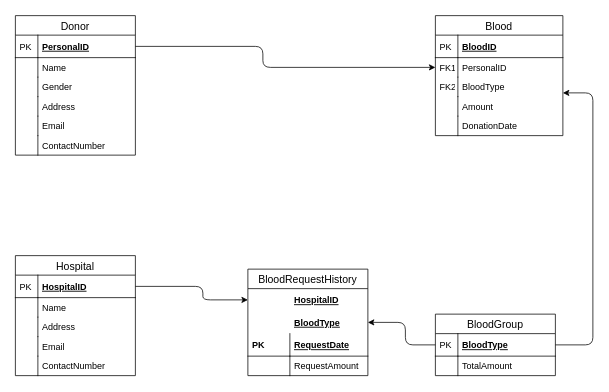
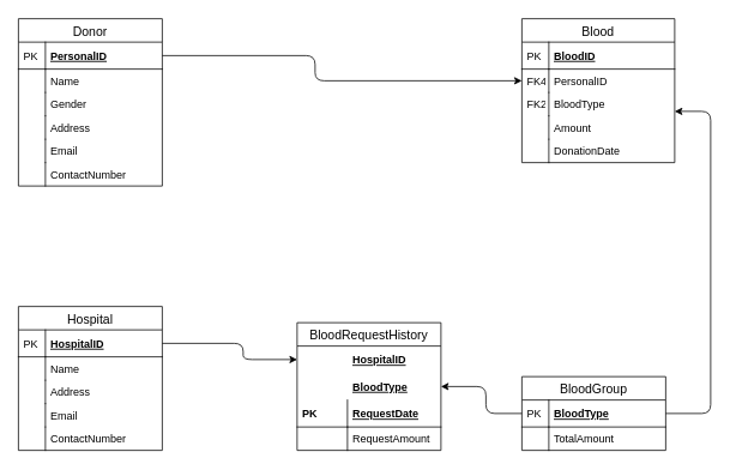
  <mxCell id="0" />
  <mxCell id="1" parent="0" />
  <mxCell id="2" value="" style="endArrow=classic;html=1;exitX=1;exitY=0.5;exitDx=0;exitDy=0;entryX=0;entryY=0.5;entryDx=0;entryDy=0;" parent="1" source="18" target="33" edge="1"><mxGeometry width="50" height="50" relative="1" as="geometry"><mxPoint x="370" y="320" as="sourcePoint" /><mxPoint x="420" y="270" as="targetPoint" /><Array as="points"><mxPoint x="350" y="61" /><mxPoint x="350" y="89" /></Array></mxGeometry></mxCell>
  <mxCell id="3" value="" style="endArrow=classic;html=1;exitX=1;exitY=0.5;exitDx=0;exitDy=0;entryX=0;entryY=0.5;entryDx=0;entryDy=0;" parent="1" source="7" target="42" edge="1"><mxGeometry width="50" height="50" relative="1" as="geometry"><mxPoint x="370" y="320" as="sourcePoint" /><mxPoint x="420" y="270" as="targetPoint" /><Array as="points"><mxPoint x="270" y="381" /><mxPoint x="270" y="399" /></Array></mxGeometry></mxCell>
  <mxCell id="4" value="" style="endArrow=classic;html=1;exitX=0;exitY=0.5;exitDx=0;exitDy=0;entryX=1;entryY=0.5;entryDx=0;entryDy=0;" parent="1" source="49" target="43" edge="1"><mxGeometry width="50" height="50" relative="1" as="geometry"><mxPoint x="370" y="320" as="sourcePoint" /><mxPoint x="420" y="270" as="targetPoint" /><Array as="points"><mxPoint x="540" y="459" /><mxPoint x="540" y="429" /></Array></mxGeometry></mxCell>
  <mxCell id="5" value="" style="endArrow=classic;html=1;exitX=1;exitY=0.5;exitDx=0;exitDy=0;entryX=1;entryY=0.808;entryDx=0;entryDy=0;entryPerimeter=0;" parent="1" source="49" target="35" edge="1"><mxGeometry width="50" height="50" relative="1" as="geometry"><mxPoint x="370" y="320" as="sourcePoint" /><mxPoint x="420" y="270" as="targetPoint" /><Array as="points"><mxPoint x="790" y="459" /><mxPoint x="790" y="123" /></Array></mxGeometry></mxCell>
  <mxCell id="6" value="Hospital" style="swimlane;fontStyle=0;childLayout=stackLayout;horizontal=1;startSize=26;horizontalStack=0;resizeParent=1;resizeParentMax=0;resizeLast=0;collapsible=1;marginBottom=0;align=center;fontSize=14;" parent="1" vertex="1"><mxGeometry x="20" y="340" width="160" height="160" as="geometry" /></mxCell>
  <mxCell id="7" value="HospitalID" style="shape=partialRectangle;top=0;left=0;right=0;bottom=1;align=left;verticalAlign=middle;fillColor=none;spacingLeft=34;spacingRight=4;overflow=hidden;rotatable=0;points=[[0,0.5],[1,0.5]];portConstraint=eastwest;dropTarget=0;fontStyle=5;fontSize=12;" parent="6" vertex="1"><mxGeometry y="26" width="160" height="30" as="geometry" /></mxCell>
  <mxCell id="8" value="PK" style="shape=partialRectangle;top=0;left=0;bottom=0;fillColor=none;align=left;verticalAlign=middle;spacingLeft=4;spacingRight=4;overflow=hidden;rotatable=0;points=[];portConstraint=eastwest;part=1;fontSize=12;" parent="7" vertex="1" connectable="0"><mxGeometry width="30" height="30" as="geometry" /></mxCell>
  <mxCell id="9" value="Name" style="shape=partialRectangle;top=0;left=0;right=0;bottom=0;align=left;verticalAlign=top;fillColor=none;spacingLeft=34;spacingRight=4;overflow=hidden;rotatable=0;points=[[0,0.5],[1,0.5]];portConstraint=eastwest;dropTarget=0;fontSize=12;" parent="6" vertex="1"><mxGeometry y="56" width="160" height="26" as="geometry" /></mxCell>
  <mxCell id="10" value="" style="shape=partialRectangle;top=0;left=0;bottom=0;fillColor=none;align=left;verticalAlign=top;spacingLeft=4;spacingRight=4;overflow=hidden;rotatable=0;points=[];portConstraint=eastwest;part=1;fontSize=12;" parent="9" vertex="1" connectable="0"><mxGeometry width="30" height="26" as="geometry" /></mxCell>
  <mxCell id="11" value="Address" style="shape=partialRectangle;top=0;left=0;right=0;bottom=0;align=left;verticalAlign=top;fillColor=none;spacingLeft=34;spacingRight=4;overflow=hidden;rotatable=0;points=[[0,0.5],[1,0.5]];portConstraint=eastwest;dropTarget=0;fontSize=12;" parent="6" vertex="1"><mxGeometry y="82" width="160" height="26" as="geometry" /></mxCell>
  <mxCell id="12" value="" style="shape=partialRectangle;top=0;left=0;bottom=0;fillColor=none;align=left;verticalAlign=top;spacingLeft=4;spacingRight=4;overflow=hidden;rotatable=0;points=[];portConstraint=eastwest;part=1;fontSize=12;" parent="11" vertex="1" connectable="0"><mxGeometry width="30" height="26" as="geometry" /></mxCell>
  <mxCell id="13" value="Email" style="shape=partialRectangle;top=0;left=0;right=0;bottom=0;align=left;verticalAlign=top;fillColor=none;spacingLeft=34;spacingRight=4;overflow=hidden;rotatable=0;points=[[0,0.5],[1,0.5]];portConstraint=eastwest;dropTarget=0;fontSize=12;" parent="6" vertex="1"><mxGeometry y="108" width="160" height="26" as="geometry" /></mxCell>
  <mxCell id="14" value="" style="shape=partialRectangle;top=0;left=0;bottom=0;fillColor=none;align=left;verticalAlign=top;spacingLeft=4;spacingRight=4;overflow=hidden;rotatable=0;points=[];portConstraint=eastwest;part=1;fontSize=12;" parent="13" vertex="1" connectable="0"><mxGeometry width="30" height="26" as="geometry" /></mxCell>
  <mxCell id="15" value="ContactNumber" style="shape=partialRectangle;top=0;left=0;right=0;bottom=0;align=left;verticalAlign=top;fillColor=none;spacingLeft=34;spacingRight=4;overflow=hidden;rotatable=0;points=[[0,0.5],[1,0.5]];portConstraint=eastwest;dropTarget=0;fontSize=12;" parent="6" vertex="1"><mxGeometry y="134" width="160" height="26" as="geometry" /></mxCell>
  <mxCell id="16" value="" style="shape=partialRectangle;top=0;left=0;bottom=0;fillColor=none;align=left;verticalAlign=top;spacingLeft=4;spacingRight=4;overflow=hidden;rotatable=0;points=[];portConstraint=eastwest;part=1;fontSize=12;" parent="15" vertex="1" connectable="0"><mxGeometry width="30" height="26" as="geometry" /></mxCell>
  <mxCell id="17" value="Donor" style="swimlane;fontStyle=0;childLayout=stackLayout;horizontal=1;startSize=26;horizontalStack=0;resizeParent=1;resizeParentMax=0;resizeLast=0;collapsible=1;marginBottom=0;align=center;fontSize=14;" parent="1" vertex="1"><mxGeometry x="20" y="20" width="160" height="186" as="geometry" /></mxCell>
  <mxCell id="18" value="PersonalID" style="shape=partialRectangle;top=0;left=0;right=0;bottom=1;align=left;verticalAlign=middle;fillColor=none;spacingLeft=34;spacingRight=4;overflow=hidden;rotatable=0;points=[[0,0.5],[1,0.5]];portConstraint=eastwest;dropTarget=0;fontStyle=5;fontSize=12;" parent="17" vertex="1"><mxGeometry y="26" width="160" height="30" as="geometry" /></mxCell>
  <mxCell id="19" value="PK" style="shape=partialRectangle;top=0;left=0;bottom=0;fillColor=none;align=left;verticalAlign=middle;spacingLeft=4;spacingRight=4;overflow=hidden;rotatable=0;points=[];portConstraint=eastwest;part=1;fontSize=12;" parent="18" vertex="1" connectable="0"><mxGeometry width="30" height="30" as="geometry" /></mxCell>
  <mxCell id="20" value="Name" style="shape=partialRectangle;top=0;left=0;right=0;bottom=0;align=left;verticalAlign=top;fillColor=none;spacingLeft=34;spacingRight=4;overflow=hidden;rotatable=0;points=[[0,0.5],[1,0.5]];portConstraint=eastwest;dropTarget=0;fontSize=12;" parent="17" vertex="1"><mxGeometry y="56" width="160" height="26" as="geometry" /></mxCell>
  <mxCell id="21" value="" style="shape=partialRectangle;top=0;left=0;bottom=0;fillColor=none;align=left;verticalAlign=top;spacingLeft=4;spacingRight=4;overflow=hidden;rotatable=0;points=[];portConstraint=eastwest;part=1;fontSize=12;" parent="20" vertex="1" connectable="0"><mxGeometry width="30" height="26" as="geometry" /></mxCell>
  <mxCell id="22" value="Gender" style="shape=partialRectangle;top=0;left=0;right=0;bottom=0;align=left;verticalAlign=top;fillColor=none;spacingLeft=34;spacingRight=4;overflow=hidden;rotatable=0;points=[[0,0.5],[1,0.5]];portConstraint=eastwest;dropTarget=0;fontSize=12;" parent="17" vertex="1"><mxGeometry y="82" width="160" height="26" as="geometry" /></mxCell>
  <mxCell id="23" value="" style="shape=partialRectangle;top=0;left=0;bottom=0;fillColor=none;align=left;verticalAlign=top;spacingLeft=4;spacingRight=4;overflow=hidden;rotatable=0;points=[];portConstraint=eastwest;part=1;fontSize=12;" parent="22" vertex="1" connectable="0"><mxGeometry width="30" height="26" as="geometry" /></mxCell>
  <mxCell id="24" value="Address" style="shape=partialRectangle;top=0;left=0;right=0;bottom=0;align=left;verticalAlign=top;fillColor=none;spacingLeft=34;spacingRight=4;overflow=hidden;rotatable=0;points=[[0,0.5],[1,0.5]];portConstraint=eastwest;dropTarget=0;fontSize=12;" parent="17" vertex="1"><mxGeometry y="108" width="160" height="26" as="geometry" /></mxCell>
  <mxCell id="25" value="" style="shape=partialRectangle;top=0;left=0;bottom=0;fillColor=none;align=left;verticalAlign=top;spacingLeft=4;spacingRight=4;overflow=hidden;rotatable=0;points=[];portConstraint=eastwest;part=1;fontSize=12;" parent="24" vertex="1" connectable="0"><mxGeometry width="30" height="26" as="geometry" /></mxCell>
  <mxCell id="26" value="Email" style="shape=partialRectangle;top=0;left=0;right=0;bottom=0;align=left;verticalAlign=top;fillColor=none;spacingLeft=34;spacingRight=4;overflow=hidden;rotatable=0;points=[[0,0.5],[1,0.5]];portConstraint=eastwest;dropTarget=0;fontSize=12;" parent="17" vertex="1"><mxGeometry y="134" width="160" height="26" as="geometry" /></mxCell>
  <mxCell id="27" value="" style="shape=partialRectangle;top=0;left=0;bottom=0;fillColor=none;align=left;verticalAlign=top;spacingLeft=4;spacingRight=4;overflow=hidden;rotatable=0;points=[];portConstraint=eastwest;part=1;fontSize=12;" parent="26" vertex="1" connectable="0"><mxGeometry width="30" height="26" as="geometry" /></mxCell>
  <mxCell id="28" value="ContactNumber" style="shape=partialRectangle;top=0;left=0;right=0;bottom=0;align=left;verticalAlign=top;fillColor=none;spacingLeft=34;spacingRight=4;overflow=hidden;rotatable=0;points=[[0,0.5],[1,0.5]];portConstraint=eastwest;dropTarget=0;fontSize=12;" parent="17" vertex="1"><mxGeometry y="160" width="160" height="26" as="geometry" /></mxCell>
  <mxCell id="29" value="" style="shape=partialRectangle;top=0;left=0;bottom=0;fillColor=none;align=left;verticalAlign=top;spacingLeft=4;spacingRight=4;overflow=hidden;rotatable=0;points=[];portConstraint=eastwest;part=1;fontSize=12;" parent="28" vertex="1" connectable="0"><mxGeometry width="30" height="26.0" as="geometry" /></mxCell>
  <mxCell id="30" value="Blood" style="swimlane;fontStyle=0;childLayout=stackLayout;horizontal=1;startSize=26;horizontalStack=0;resizeParent=1;resizeParentMax=0;resizeLast=0;collapsible=1;marginBottom=0;align=center;fontSize=14;" parent="1" vertex="1"><mxGeometry x="580" y="20" width="170" height="160" as="geometry"><mxRectangle x="414" y="188" width="70" height="26" as="alternateBounds" /></mxGeometry></mxCell>
  <mxCell id="31" value="BloodID" style="shape=partialRectangle;top=0;left=0;right=0;bottom=1;align=left;verticalAlign=middle;fillColor=none;spacingLeft=34;spacingRight=4;overflow=hidden;rotatable=0;points=[[0,0.5],[1,0.5]];portConstraint=eastwest;dropTarget=0;fontStyle=5;fontSize=12;" parent="30" vertex="1"><mxGeometry y="26" width="170" height="30" as="geometry" /></mxCell>
  <mxCell id="32" value="PK" style="shape=partialRectangle;top=0;left=0;bottom=0;fillColor=none;align=left;verticalAlign=middle;spacingLeft=4;spacingRight=4;overflow=hidden;rotatable=0;points=[];portConstraint=eastwest;part=1;fontSize=12;" parent="31" vertex="1" connectable="0"><mxGeometry width="30" height="30" as="geometry" /></mxCell>
  <mxCell id="33" value="PersonalID" style="shape=partialRectangle;top=0;left=0;right=0;bottom=0;align=left;verticalAlign=top;fillColor=none;spacingLeft=34;spacingRight=4;overflow=hidden;rotatable=0;points=[[0,0.5],[1,0.5]];portConstraint=eastwest;dropTarget=0;fontSize=12;" parent="30" vertex="1"><mxGeometry y="56" width="170" height="26" as="geometry" /></mxCell>
- <mxCell id="34" value="FK1" style="shape=partialRectangle;top=0;left=0;bottom=0;fillColor=none;align=left;verticalAlign=top;spacingLeft=4;spacingRight=4;overflow=hidden;rotatable=0;points=[];portConstraint=eastwest;part=1;fontSize=12;" parent="33" vertex="1" connectable="0"><mxGeometry width="30" height="26" as="geometry" /></mxCell>
+ <mxCell id="34" value="FK4" style="shape=partialRectangle;top=0;left=0;bottom=0;fillColor=none;align=left;verticalAlign=top;spacingLeft=4;spacingRight=4;overflow=hidden;rotatable=0;points=[];portConstraint=eastwest;part=1;fontSize=12;" parent="33" vertex="1" connectable="0"><mxGeometry width="30" height="26" as="geometry" /></mxCell>
  <mxCell id="35" value="BloodType" style="shape=partialRectangle;top=0;left=0;right=0;bottom=0;align=left;verticalAlign=top;fillColor=none;spacingLeft=34;spacingRight=4;overflow=hidden;rotatable=0;points=[[0,0.5],[1,0.5]];portConstraint=eastwest;dropTarget=0;fontSize=12;" parent="30" vertex="1"><mxGeometry y="82" width="170" height="26" as="geometry" /></mxCell>
  <mxCell id="36" value="FK2" style="shape=partialRectangle;top=0;left=0;bottom=0;fillColor=none;align=left;verticalAlign=top;spacingLeft=4;spacingRight=4;overflow=hidden;rotatable=0;points=[];portConstraint=eastwest;part=1;fontSize=12;" parent="35" vertex="1" connectable="0"><mxGeometry width="30" height="26" as="geometry" /></mxCell>
  <mxCell id="37" value="Amount" style="shape=partialRectangle;top=0;left=0;right=0;bottom=0;align=left;verticalAlign=top;fillColor=none;spacingLeft=34;spacingRight=4;overflow=hidden;rotatable=0;points=[[0,0.5],[1,0.5]];portConstraint=eastwest;dropTarget=0;fontSize=12;" parent="30" vertex="1"><mxGeometry y="108" width="170" height="26" as="geometry" /></mxCell>
  <mxCell id="38" value="" style="shape=partialRectangle;top=0;left=0;bottom=0;fillColor=none;align=left;verticalAlign=top;spacingLeft=4;spacingRight=4;overflow=hidden;rotatable=0;points=[];portConstraint=eastwest;part=1;fontSize=12;" parent="37" vertex="1" connectable="0"><mxGeometry width="30" height="26" as="geometry" /></mxCell>
  <mxCell id="39" value="DonationDate" style="shape=partialRectangle;top=0;left=0;right=0;bottom=0;align=left;verticalAlign=top;fillColor=none;spacingLeft=34;spacingRight=4;overflow=hidden;rotatable=0;points=[[0,0.5],[1,0.5]];portConstraint=eastwest;dropTarget=0;fontSize=12;" parent="30" vertex="1"><mxGeometry y="134" width="170" height="26" as="geometry" /></mxCell>
  <mxCell id="40" value="" style="shape=partialRectangle;top=0;left=0;bottom=0;fillColor=none;align=left;verticalAlign=top;spacingLeft=4;spacingRight=4;overflow=hidden;rotatable=0;points=[];portConstraint=eastwest;part=1;fontSize=12;" parent="39" vertex="1" connectable="0"><mxGeometry width="30" height="26" as="geometry" /></mxCell>
  <mxCell id="41" value="BloodRequestHistory" style="swimlane;fontStyle=0;childLayout=stackLayout;horizontal=1;startSize=26;horizontalStack=0;resizeParent=1;resizeParentMax=0;resizeLast=0;collapsible=1;marginBottom=0;align=center;fontSize=14;" parent="1" vertex="1"><mxGeometry x="330" y="358" width="160" height="142" as="geometry" /></mxCell>
  <mxCell id="42" value="HospitalID" style="shape=partialRectangle;top=0;left=0;right=0;bottom=0;align=left;verticalAlign=middle;fillColor=none;spacingLeft=60;spacingRight=4;overflow=hidden;rotatable=0;points=[[0,0.5],[1,0.5]];portConstraint=eastwest;dropTarget=0;fontStyle=5;fontSize=12;" parent="41" vertex="1"><mxGeometry y="26" width="160" height="30" as="geometry" /></mxCell>
  <mxCell id="43" value="BloodType" style="shape=partialRectangle;top=0;left=0;right=0;bottom=0;align=left;verticalAlign=middle;fillColor=none;spacingLeft=60;spacingRight=4;overflow=hidden;rotatable=0;points=[[0,0.5],[1,0.5]];portConstraint=eastwest;dropTarget=0;fontStyle=5;fontSize=12;" parent="41" vertex="1"><mxGeometry y="56" width="160" height="30" as="geometry" /></mxCell>
  <mxCell id="44" value="RequestDate" style="shape=partialRectangle;top=0;left=0;right=0;bottom=1;align=left;verticalAlign=middle;fillColor=none;spacingLeft=60;spacingRight=4;overflow=hidden;rotatable=0;points=[[0,0.5],[1,0.5]];portConstraint=eastwest;dropTarget=0;fontStyle=5;fontSize=12;" parent="41" vertex="1"><mxGeometry y="86" width="160" height="30" as="geometry" /></mxCell>
  <mxCell id="45" value="PK" style="shape=partialRectangle;fontStyle=1;top=0;left=0;bottom=0;fillColor=none;align=left;verticalAlign=middle;spacingLeft=4;spacingRight=4;overflow=hidden;rotatable=0;points=[];portConstraint=eastwest;part=1;fontSize=12;" parent="44" vertex="1" connectable="0"><mxGeometry width="56" height="30" as="geometry" /></mxCell>
  <mxCell id="46" value="RequestAmount" style="shape=partialRectangle;top=0;left=0;right=0;bottom=0;align=left;verticalAlign=top;fillColor=none;spacingLeft=60;spacingRight=4;overflow=hidden;rotatable=0;points=[[0,0.5],[1,0.5]];portConstraint=eastwest;dropTarget=0;fontSize=12;" parent="41" vertex="1"><mxGeometry y="116" width="160" height="26" as="geometry" /></mxCell>
  <mxCell id="47" value="" style="shape=partialRectangle;top=0;left=0;bottom=0;fillColor=none;align=left;verticalAlign=top;spacingLeft=4;spacingRight=4;overflow=hidden;rotatable=0;points=[];portConstraint=eastwest;part=1;fontSize=12;" parent="46" vertex="1" connectable="0"><mxGeometry width="56" height="26" as="geometry" /></mxCell>
  <mxCell id="48" value="BloodGroup" style="swimlane;fontStyle=0;childLayout=stackLayout;horizontal=1;startSize=26;horizontalStack=0;resizeParent=1;resizeParentMax=0;resizeLast=0;collapsible=1;marginBottom=0;align=center;fontSize=14;" parent="1" vertex="1"><mxGeometry x="580" y="418" width="160" height="82" as="geometry" /></mxCell>
  <mxCell id="49" value="BloodType" style="shape=partialRectangle;top=0;left=0;right=0;bottom=1;align=left;verticalAlign=middle;fillColor=none;spacingLeft=34;spacingRight=4;overflow=hidden;rotatable=0;points=[[0,0.5],[1,0.5]];portConstraint=eastwest;dropTarget=0;fontStyle=5;fontSize=12;" parent="48" vertex="1"><mxGeometry y="26" width="160" height="30" as="geometry" /></mxCell>
  <mxCell id="50" value="PK" style="shape=partialRectangle;top=0;left=0;bottom=0;fillColor=none;align=left;verticalAlign=middle;spacingLeft=4;spacingRight=4;overflow=hidden;rotatable=0;points=[];portConstraint=eastwest;part=1;fontSize=12;" parent="49" vertex="1" connectable="0"><mxGeometry width="30" height="30" as="geometry" /></mxCell>
  <mxCell id="51" value="TotalAmount" style="shape=partialRectangle;top=0;left=0;right=0;bottom=0;align=left;verticalAlign=top;fillColor=none;spacingLeft=34;spacingRight=4;overflow=hidden;rotatable=0;points=[[0,0.5],[1,0.5]];portConstraint=eastwest;dropTarget=0;fontSize=12;" parent="48" vertex="1"><mxGeometry y="56" width="160" height="26" as="geometry" /></mxCell>
  <mxCell id="52" value="" style="shape=partialRectangle;top=0;left=0;bottom=0;fillColor=none;align=left;verticalAlign=top;spacingLeft=4;spacingRight=4;overflow=hidden;rotatable=0;points=[];portConstraint=eastwest;part=1;fontSize=12;" parent="51" vertex="1" connectable="0"><mxGeometry width="30" height="26" as="geometry" /></mxCell>
